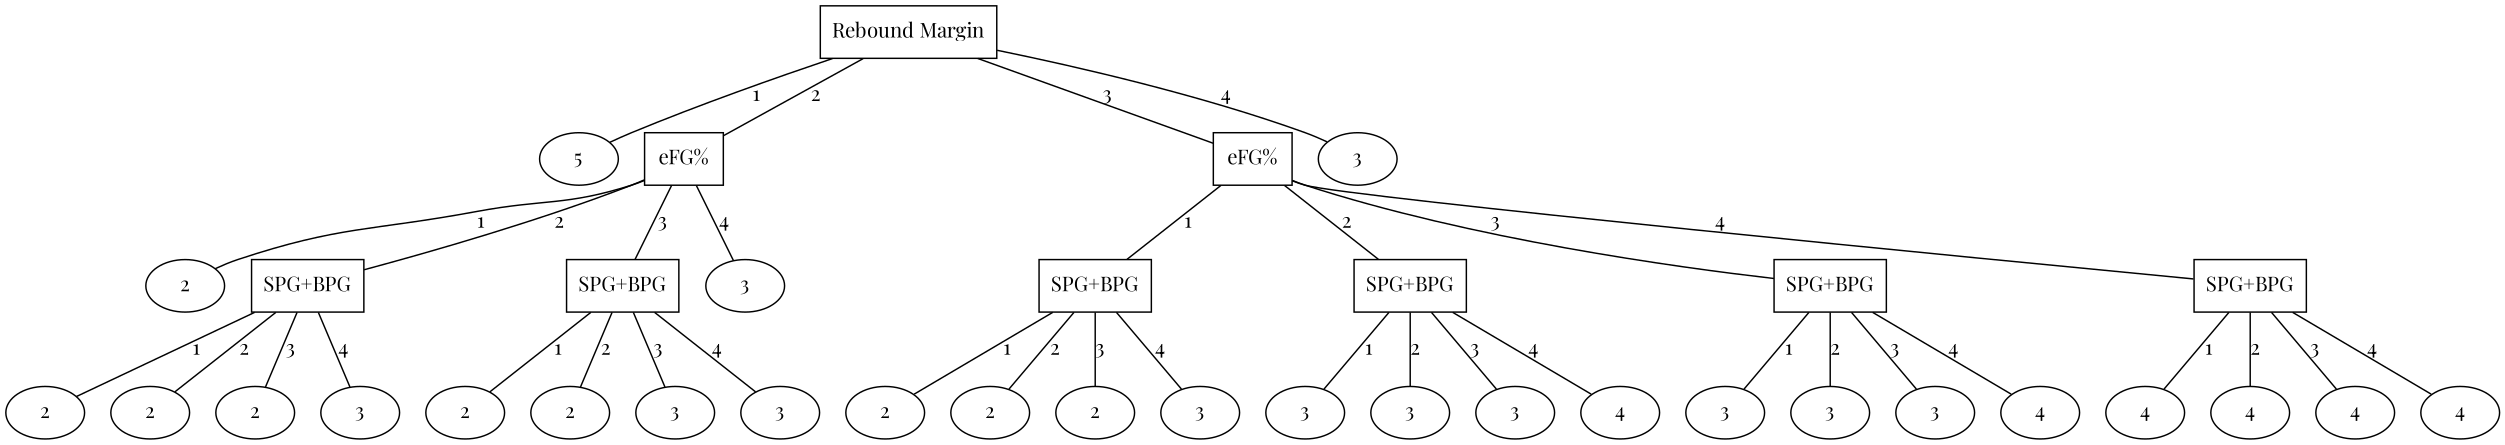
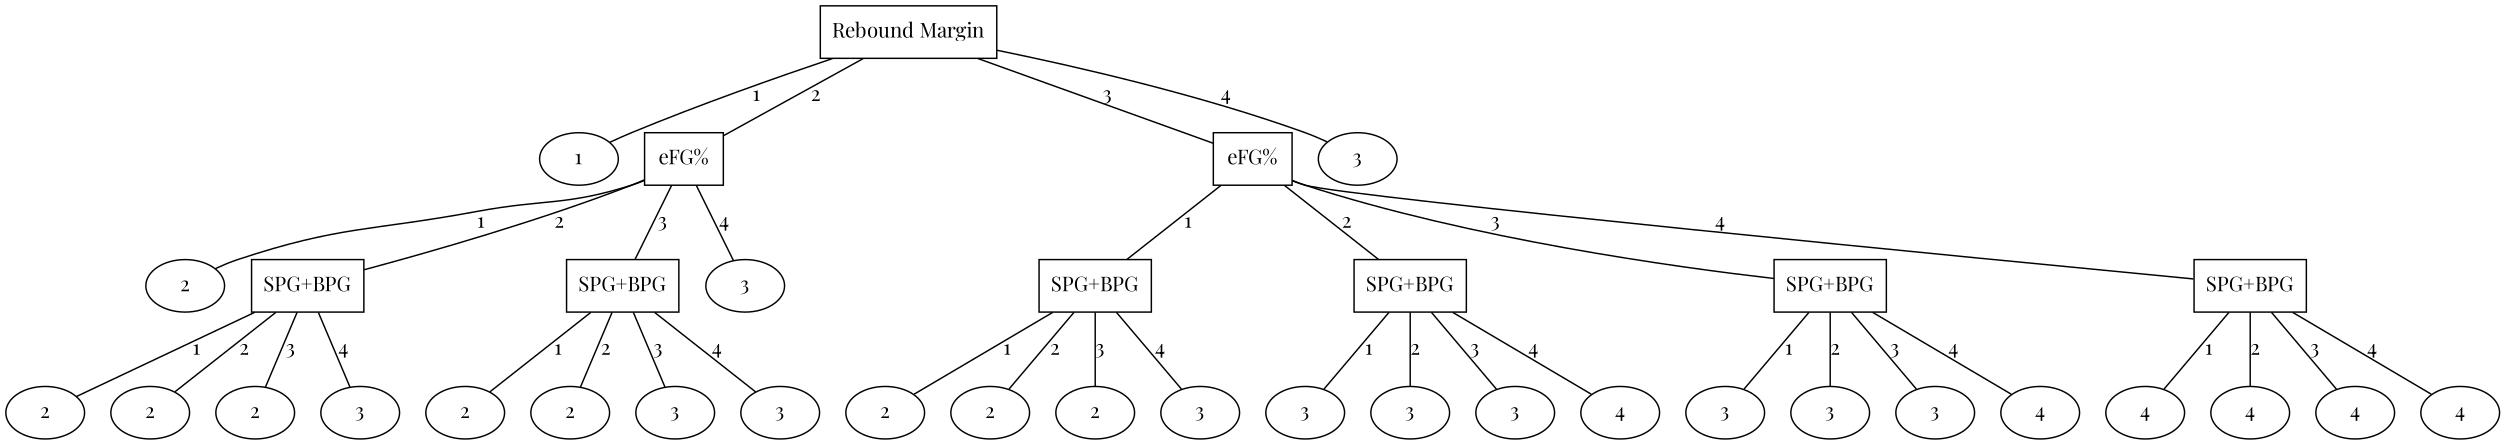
  graph {
    fontname="Playfair Display"
    node [fontname="Playfair Display"]
    edge [fontname="Playfair Display"]
    n1 [label="Rebound Margin" shape=box]
-   n2 [label=5]
+   n2 [label=1]
    n3 [label="eFG%" shape=box]
    n4 [label="eFG%" shape=box]
    n5 [label=3]
    n6 [label=2]
    n7 [label="SPG+BPG" shape=box]
    n8 [label="SPG+BPG" shape=box]
    n9 [label=3]
    n10 [label=2]
    n11 [label=2]
    n12 [label=2]
    n13 [label=3]
    n14 [label=2]
    n15 [label=2]
    n16 [label=3]
    n17 [label=3]
    n18 [label="SPG+BPG" shape=box]
    n19 [label="SPG+BPG" shape=box]
    n20 [label="SPG+BPG" shape=box]
    n21 [label="SPG+BPG" shape=box]
    n22 [label=2]
    n23 [label=2]
    n24 [label=2]
    n25 [label=3]
    n26 [label=3]
    n27 [label=3]
    n28 [label=3]
    n29 [label=4]
    n30 [label=3]
    n31 [label=3]
    n32 [label=3]
    n33 [label=4]
    n34 [label=4]
    n35 [label=4]
    n36 [label=4]
    n37 [label=4]
    n1 -- n2 [label=1]
    n1 -- n3 [label=2]
    n1 -- n4 [label=3]
    n1 -- n5 [label=4]
    n3 -- n6 [label=1]
    n3 -- n7 [label=2]
    n3 -- n8 [label=3]
    n3 -- n9 [label=4]
    n4 -- n18 [label=1]
    n4 -- n19 [label=2]
    n4 -- n20 [label=3]
    n4 -- n21 [label=4]
    n7 -- n10 [label=1]
    n7 -- n11 [label=2]
    n7 -- n12 [label=3]
    n7 -- n13 [label=4]
    n8 -- n14 [label=1]
    n8 -- n15 [label=2]
    n8 -- n16 [label=3]
    n8 -- n17 [label=4]
    n18 -- n22 [label=1]
    n18 -- n23 [label=2]
    n18 -- n24 [label=3]
    n18 -- n25 [label=4]
    n19 -- n26 [label=1]
    n19 -- n27 [label=2]
    n19 -- n28 [label=3]
    n19 -- n29 [label=4]
    n20 -- n30 [label=1]
    n20 -- n31 [label=2]
    n20 -- n32 [label=3]
    n20 -- n33 [label=4]
    n21 -- n34 [label=1]
    n21 -- n35 [label=2]
    n21 -- n36 [label=3]
    n21 -- n37 [label=4]
  }
